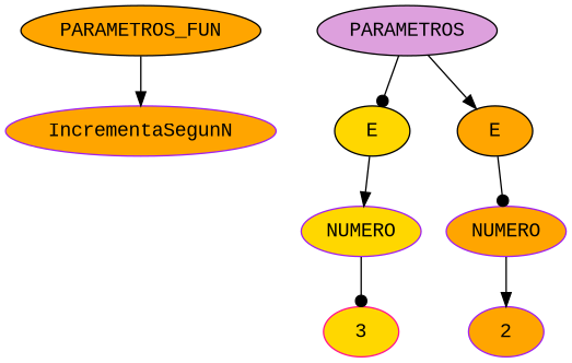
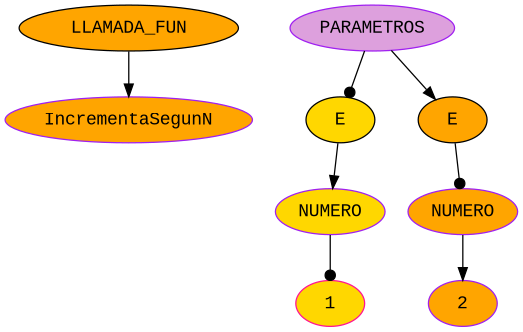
  digraph {
    fontname="Liberation Mono"
    node [color=purple fillcolor=orange fontname="Liberation Mono" style=filled]
    edge [arrowhead=normal fontname="Liberation Mono"]
-   n1 [color=black label=PARAMETROS_FUN]
+   n1 [color=black label=LLAMADA_FUN]
    n2 [label=IncrementaSegunN]
-   n3 [color=black fillcolor=plum label=PARAMETROS]
+   n3 [fillcolor=plum label=PARAMETROS]
    n4 [color=black fillcolor=gold label=E]
    n5 [color=black label=E]
    n6 [fillcolor=gold label=NUMERO]
    n7 [label=NUMERO]
-   n8 [color=deeppink fillcolor=gold label=3]
+   n8 [color=deeppink fillcolor=gold label=1]
    n9 [label=2]
    n1 -> n2
    n3 -> n4 [arrowhead=dot]
    n3 -> n5
    n4 -> n6
    n5 -> n7 [arrowhead=dot]
    n6 -> n8 [arrowhead=dot]
    n7 -> n9
  }
